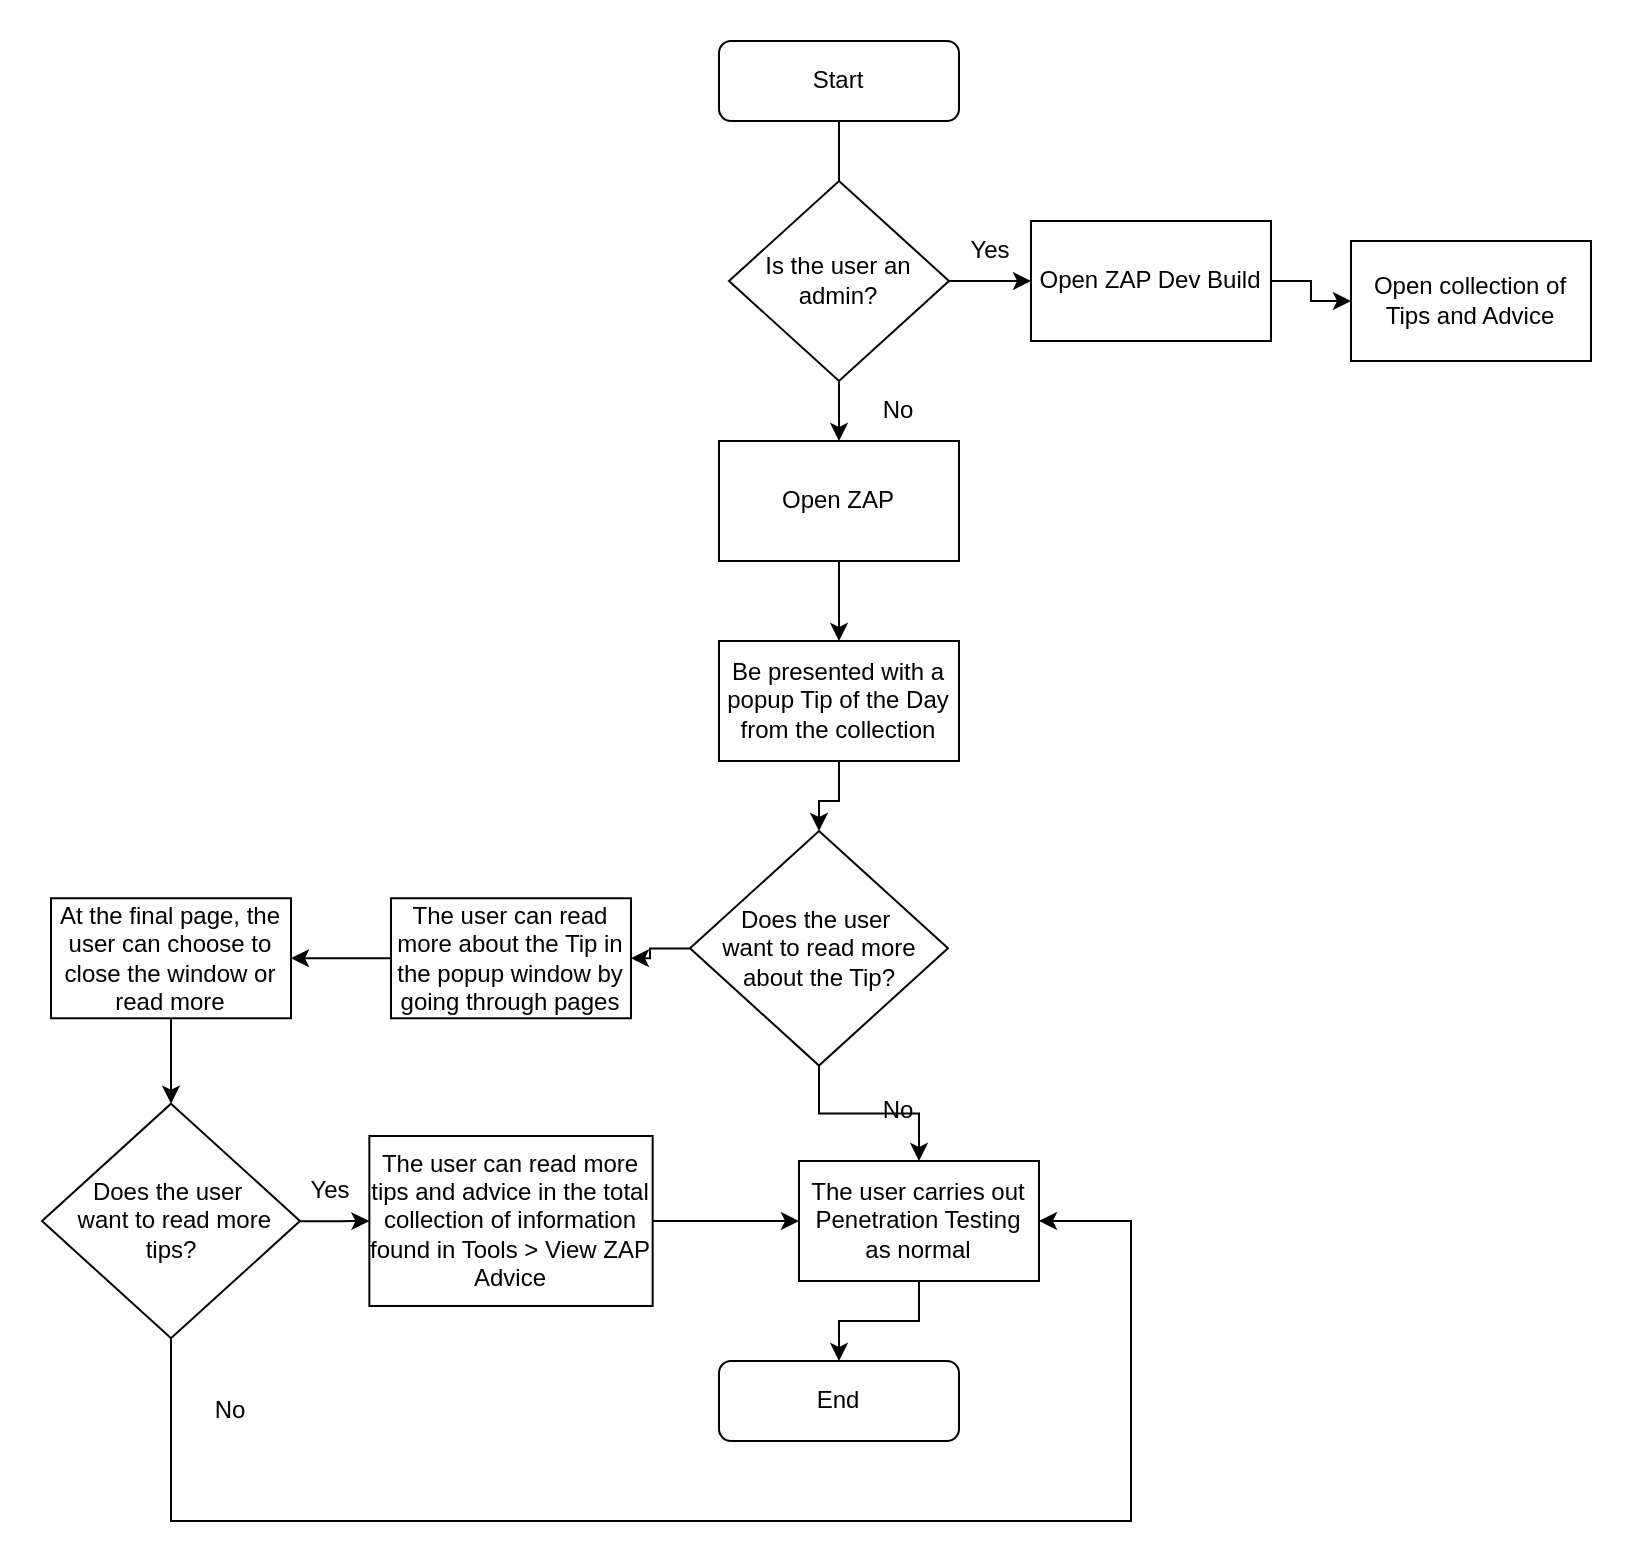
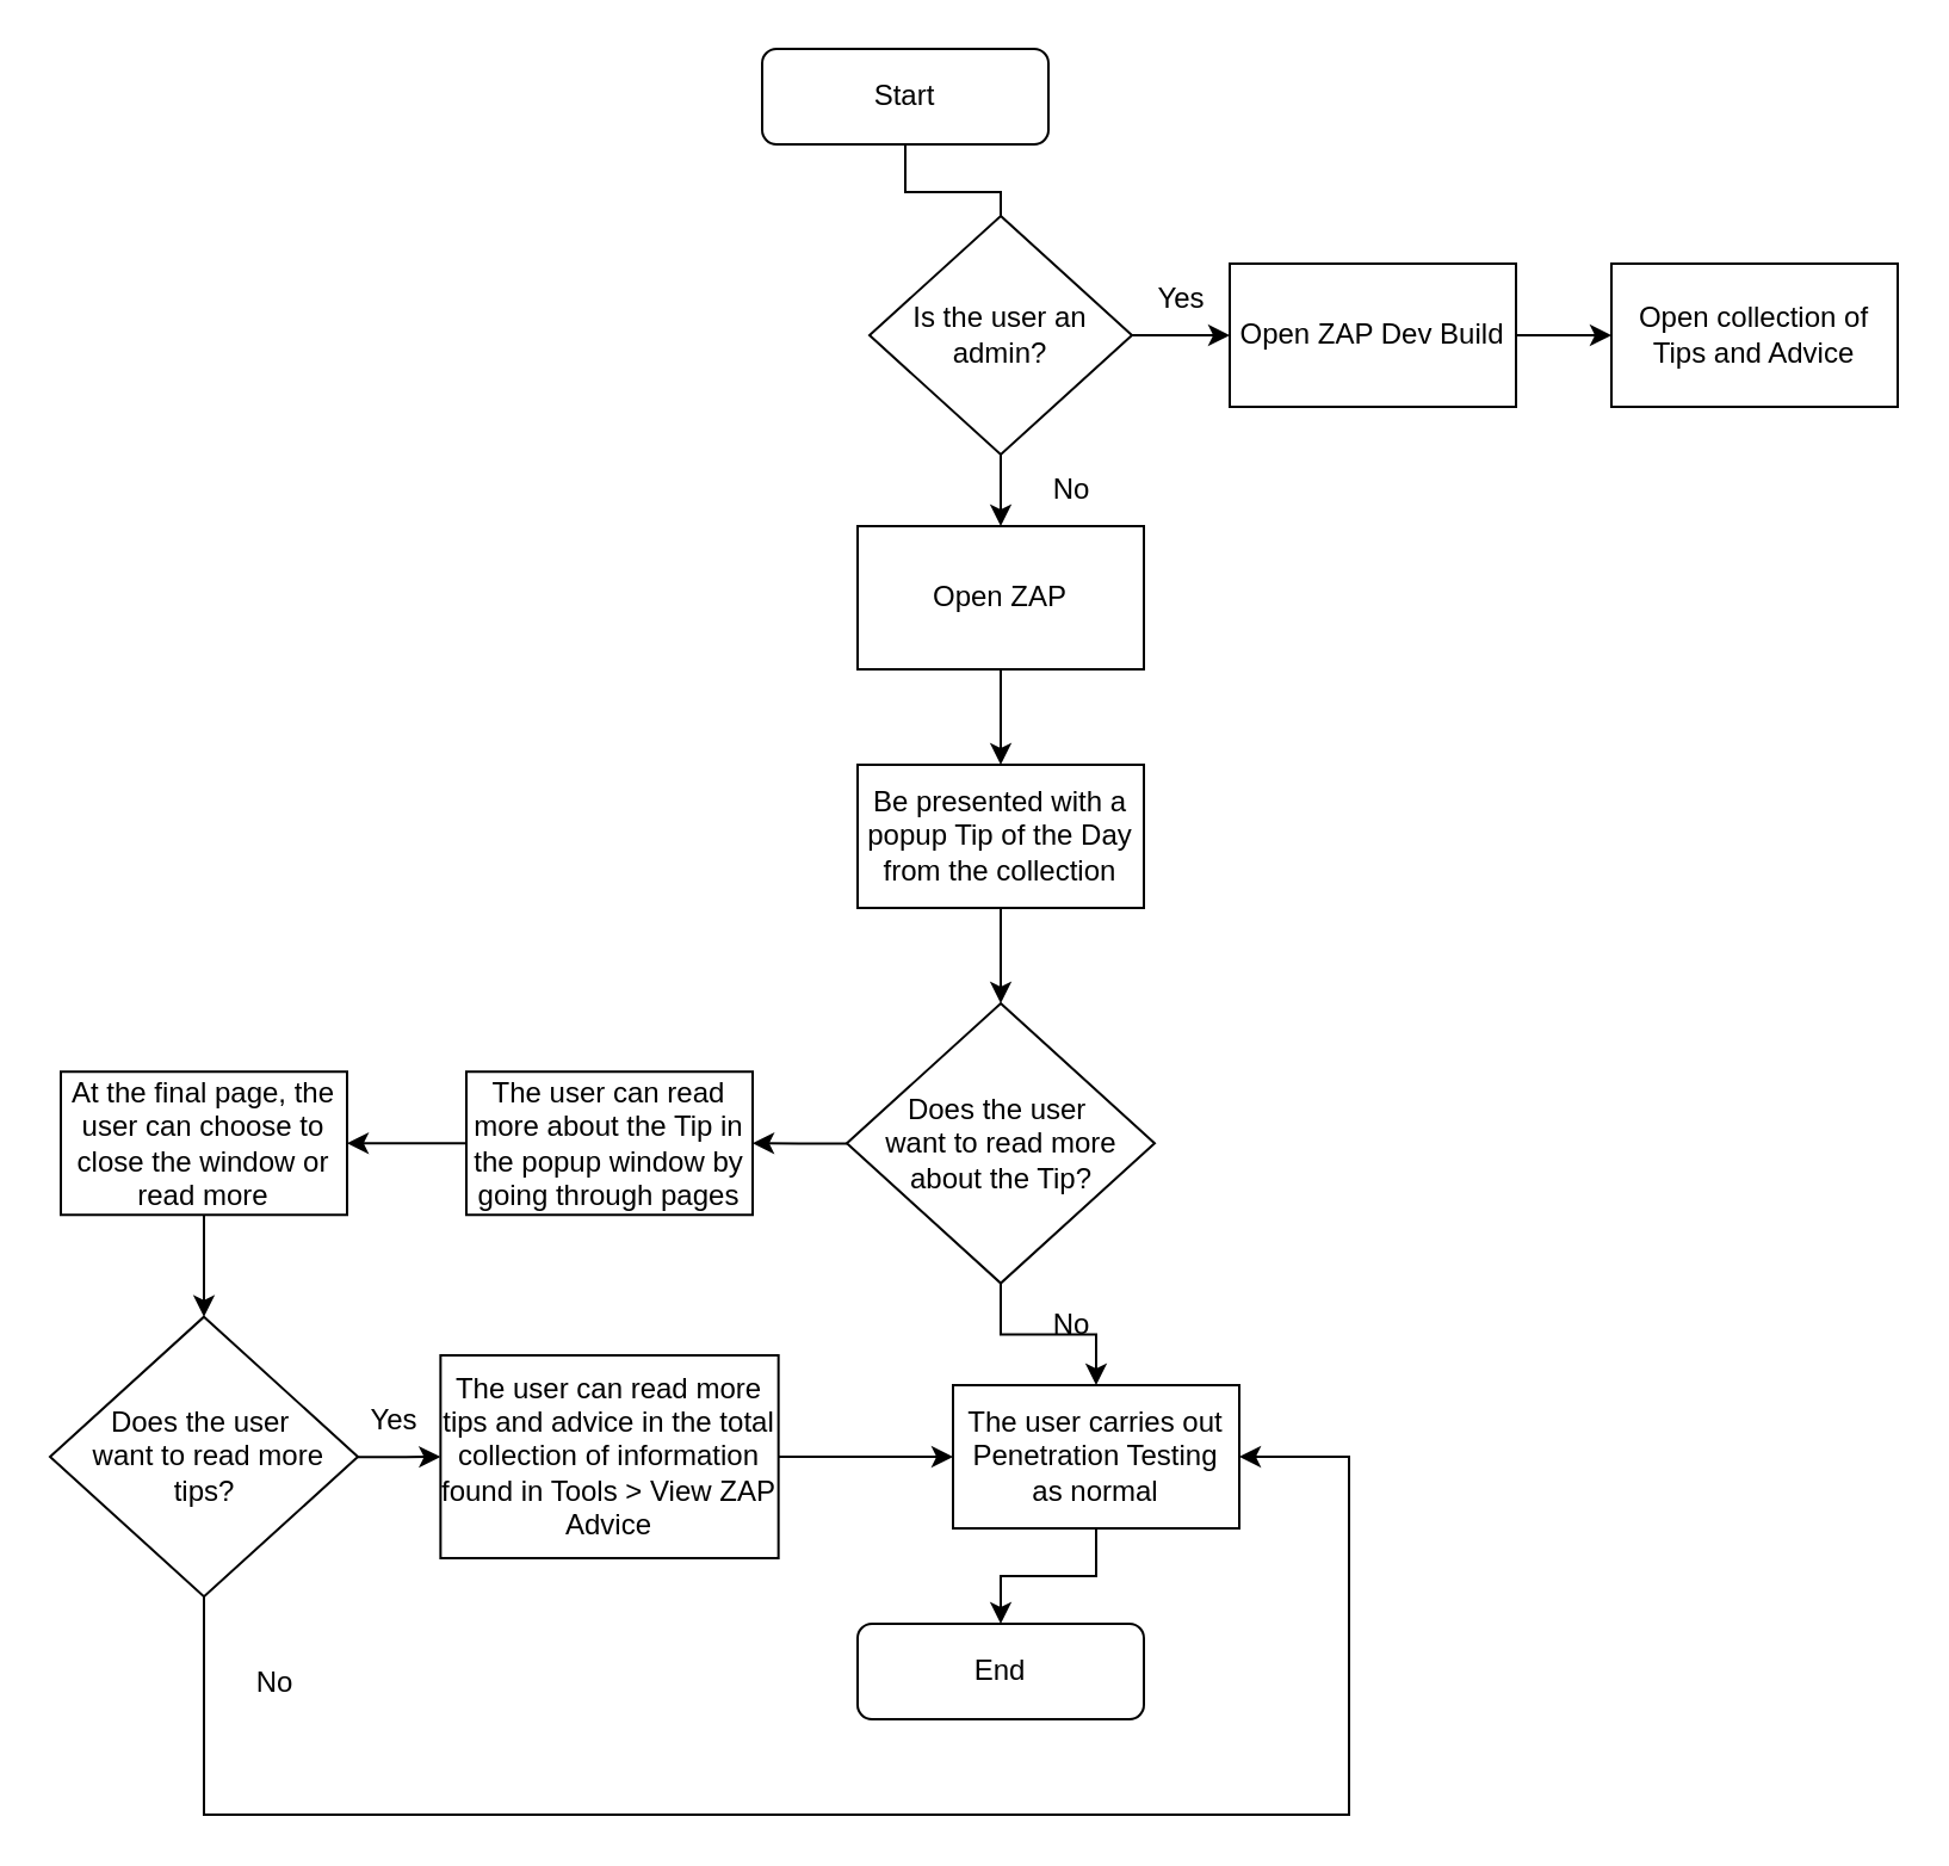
  <mxCell id="0" />
  <mxCell id="1" parent="0" />
  <mxCell id="2" style="edgeStyle=orthogonalEdgeStyle;rounded=0;orthogonalLoop=1;jettySize=auto;html=1;endArrow=none;" edge="1" parent="1" source="3" target="9"><mxGeometry relative="1" as="geometry" /></mxCell>
- <mxCell id="3" value="Start" style="rounded=1;whiteSpace=wrap;html=1;fontSize=12;glass=0;strokeWidth=1;shadow=0;" parent="1" vertex="1"><mxGeometry x="359" y="20" width="120" height="40" as="geometry" /></mxCell>
+ <mxCell id="3" value="Start" style="rounded=1;whiteSpace=wrap;html=1;fontSize=12;glass=0;strokeWidth=1;shadow=0;" parent="1" vertex="1"><mxGeometry x="319" y="20" width="120" height="40" as="geometry" /></mxCell>
  <mxCell id="4" value="End" style="rounded=1;whiteSpace=wrap;html=1;fontSize=12;glass=0;strokeWidth=1;shadow=0;" parent="1" vertex="1"><mxGeometry x="359" y="680" width="120" height="40" as="geometry" /></mxCell>
  <mxCell id="5" style="edgeStyle=orthogonalEdgeStyle;rounded=0;orthogonalLoop=1;jettySize=auto;html=1;" edge="1" parent="1" source="6" target="16"><mxGeometry relative="1" as="geometry" /></mxCell>
  <mxCell id="6" value="Open ZAP" style="rounded=0;whiteSpace=wrap;html=1;" vertex="1" parent="1"><mxGeometry x="359" y="220" width="120" height="60" as="geometry" /></mxCell>
  <mxCell id="7" style="edgeStyle=orthogonalEdgeStyle;rounded=0;orthogonalLoop=1;jettySize=auto;html=1;" edge="1" parent="1" source="9" target="6"><mxGeometry relative="1" as="geometry" /></mxCell>
  <mxCell id="8" style="edgeStyle=orthogonalEdgeStyle;rounded=0;orthogonalLoop=1;jettySize=auto;html=1;" edge="1" parent="1" source="9" target="11"><mxGeometry relative="1" as="geometry" /></mxCell>
  <mxCell id="9" value="Is the user an admin?" style="rhombus;whiteSpace=wrap;html=1;" vertex="1" parent="1"><mxGeometry x="364" y="90" width="110" height="100" as="geometry" /></mxCell>
  <mxCell id="10" style="edgeStyle=orthogonalEdgeStyle;rounded=0;orthogonalLoop=1;jettySize=auto;html=1;" edge="1" parent="1" source="11" target="14"><mxGeometry relative="1" as="geometry" /></mxCell>
  <mxCell id="11" value="Open ZAP Dev Build" style="rounded=0;whiteSpace=wrap;html=1;" vertex="1" parent="1"><mxGeometry x="515" y="110" width="120" height="60" as="geometry" /></mxCell>
  <mxCell id="12" value="No" style="text;html=1;align=center;verticalAlign=middle;whiteSpace=wrap;rounded=0;" vertex="1" parent="1"><mxGeometry x="419" y="190" width="60" height="30" as="geometry" /></mxCell>
  <mxCell id="13" value="Yes" style="text;html=1;align=center;verticalAlign=middle;whiteSpace=wrap;rounded=0;" vertex="1" parent="1"><mxGeometry x="465" y="110" width="60" height="30" as="geometry" /></mxCell>
- <mxCell id="14" value="Open collection of Tips and Advice" style="rounded=0;whiteSpace=wrap;html=1;" vertex="1" parent="1"><mxGeometry x="675" y="120" width="120" height="60" as="geometry" /></mxCell>
+ <mxCell id="14" value="Open collection of Tips and Advice" style="rounded=0;whiteSpace=wrap;html=1;" vertex="1" parent="1"><mxGeometry x="675" y="110" width="120" height="60" as="geometry" /></mxCell>
  <mxCell id="15" style="edgeStyle=orthogonalEdgeStyle;rounded=0;orthogonalLoop=1;jettySize=auto;html=1;" edge="1" parent="1" source="16" target="19"><mxGeometry relative="1" as="geometry" /></mxCell>
  <mxCell id="16" value="Be presented with a popup Tip of the Day from the collection" style="rounded=0;whiteSpace=wrap;html=1;" vertex="1" parent="1"><mxGeometry x="359" y="320" width="120" height="60" as="geometry" /></mxCell>
  <mxCell id="17" style="edgeStyle=orthogonalEdgeStyle;rounded=0;orthogonalLoop=1;jettySize=auto;html=1;" edge="1" parent="1" source="19" target="22"><mxGeometry relative="1" as="geometry" /></mxCell>
  <mxCell id="18" style="edgeStyle=orthogonalEdgeStyle;rounded=0;orthogonalLoop=1;jettySize=auto;html=1;" edge="1" parent="1" source="19" target="25"><mxGeometry relative="1" as="geometry" /></mxCell>
- <mxCell id="19" value="Does the user&amp;nbsp;&lt;div&gt;want to read more about the Tip?&lt;/div&gt;" style="rhombus;whiteSpace=wrap;html=1;" vertex="1" parent="1"><mxGeometry x="344.5" y="415" width="129" height="117.27" as="geometry" /></mxCell>
+ <mxCell id="19" value="Does the user&amp;nbsp;&lt;div&gt;want to read more about the Tip?&lt;/div&gt;" style="rhombus;whiteSpace=wrap;html=1;" vertex="1" parent="1"><mxGeometry x="354.5" y="420" width="129" height="117.27" as="geometry" /></mxCell>
  <mxCell id="20" style="edgeStyle=orthogonalEdgeStyle;rounded=0;orthogonalLoop=1;jettySize=auto;html=1;exitX=0.5;exitY=1;exitDx=0;exitDy=0;" edge="1" parent="1" source="4" target="4"><mxGeometry relative="1" as="geometry" /></mxCell>
  <mxCell id="21" style="edgeStyle=orthogonalEdgeStyle;rounded=0;orthogonalLoop=1;jettySize=auto;html=1;" edge="1" parent="1" source="22" target="4"><mxGeometry relative="1" as="geometry" /></mxCell>
  <mxCell id="22" value="The user carries out Penetration Testing as normal" style="rounded=0;whiteSpace=wrap;html=1;" vertex="1" parent="1"><mxGeometry x="399" y="580" width="120" height="60" as="geometry" /></mxCell>
  <mxCell id="23" value="No" style="text;html=1;align=center;verticalAlign=middle;whiteSpace=wrap;rounded=0;" vertex="1" parent="1"><mxGeometry x="419" y="540" width="60" height="30" as="geometry" /></mxCell>
  <mxCell id="24" style="edgeStyle=orthogonalEdgeStyle;rounded=0;orthogonalLoop=1;jettySize=auto;html=1;" edge="1" parent="1" source="25" target="27"><mxGeometry relative="1" as="geometry" /></mxCell>
  <mxCell id="25" value="The user can read more about the Tip in the popup window by going through pages" style="rounded=0;whiteSpace=wrap;html=1;" vertex="1" parent="1"><mxGeometry x="195" y="448.63" width="120" height="60" as="geometry" /></mxCell>
  <mxCell id="26" style="edgeStyle=orthogonalEdgeStyle;rounded=0;orthogonalLoop=1;jettySize=auto;html=1;" edge="1" parent="1" source="27" target="30"><mxGeometry relative="1" as="geometry" /></mxCell>
  <mxCell id="27" value="At the final page, the user can choose to close the window or read more" style="rounded=0;whiteSpace=wrap;html=1;" vertex="1" parent="1"><mxGeometry x="25" y="448.63" width="120" height="60" as="geometry" /></mxCell>
  <mxCell id="28" style="edgeStyle=orthogonalEdgeStyle;rounded=0;orthogonalLoop=1;jettySize=auto;html=1;" edge="1" parent="1" source="30" target="22"><mxGeometry relative="1" as="geometry"><mxPoint x="565" y="610" as="targetPoint" /><Array as="points"><mxPoint x="85" y="760" /><mxPoint x="565" y="760" /><mxPoint x="565" y="610" /></Array></mxGeometry></mxCell>
  <mxCell id="29" style="edgeStyle=orthogonalEdgeStyle;rounded=0;orthogonalLoop=1;jettySize=auto;html=1;" edge="1" parent="1" source="30" target="32"><mxGeometry relative="1" as="geometry" /></mxCell>
  <mxCell id="30" value="Does the user&amp;nbsp;&lt;div&gt;&lt;span style=&quot;background-color: transparent; color: light-dark(rgb(0, 0, 0), rgb(255, 255, 255));&quot;&gt;&amp;nbsp;want to read more tips?&lt;/span&gt;&lt;/div&gt;" style="rhombus;whiteSpace=wrap;html=1;" vertex="1" parent="1"><mxGeometry x="20.5" y="551.36" width="129" height="117.27" as="geometry" /></mxCell>
  <mxCell id="31" style="edgeStyle=orthogonalEdgeStyle;rounded=0;orthogonalLoop=1;jettySize=auto;html=1;" edge="1" parent="1" source="32" target="22"><mxGeometry relative="1" as="geometry" /></mxCell>
  <mxCell id="32" value="The user can read more tips and advice in the total collection of information found in Tools &amp;gt; View ZAP Advice" style="rounded=0;whiteSpace=wrap;html=1;" vertex="1" parent="1"><mxGeometry x="184.18" y="567.5" width="141.65" height="84.99" as="geometry" /></mxCell>
  <mxCell id="33" value="No" style="text;html=1;align=center;verticalAlign=middle;whiteSpace=wrap;rounded=0;" vertex="1" parent="1"><mxGeometry x="85" y="690" width="60" height="30" as="geometry" /></mxCell>
  <mxCell id="34" value="Yes" style="text;html=1;align=center;verticalAlign=middle;whiteSpace=wrap;rounded=0;" vertex="1" parent="1"><mxGeometry x="135" y="580" width="60" height="30" as="geometry" /></mxCell>
